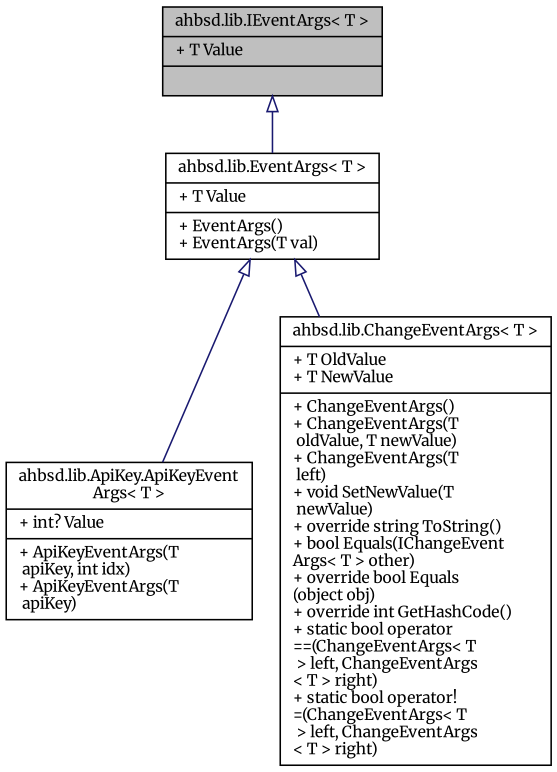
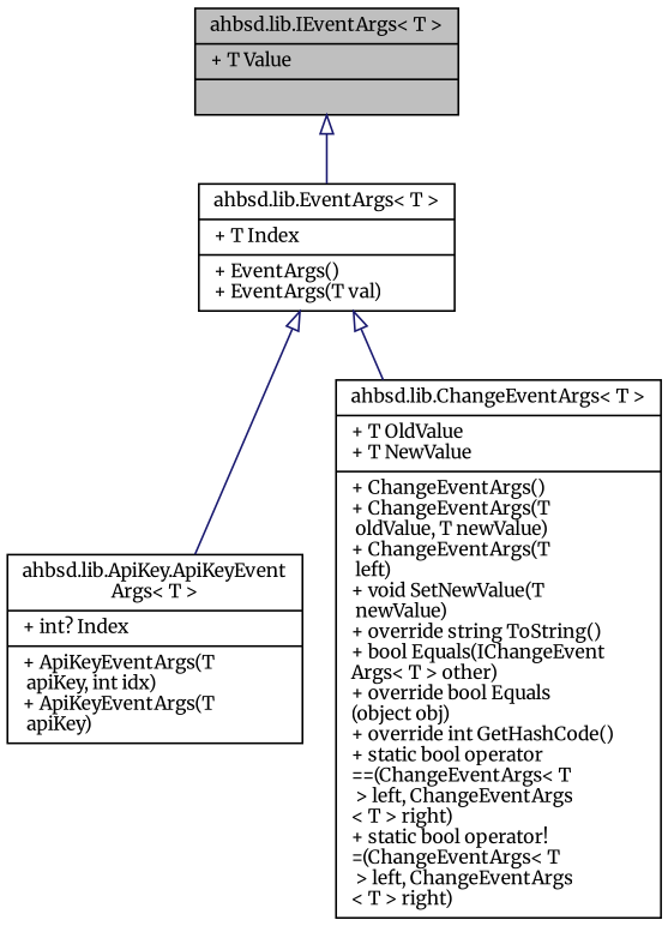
  digraph {
    fontname=Merriweather
    node [color=black fontname=Merriweather fontsize=10 shape=record]
    edge [arrowtail=onormal color=midnightblue dir=back fontname=Merriweather fontsize=10 labelfontname=Helvetica labelfontsize=10 style=solid]
    n1 [fillcolor=grey75 fontcolor=black height=0.2 label="{ahbsd.lib.IEventArgs\< T \>\n|+ T Value\l|}" style=filled width=0.4]
-   n2 [height=0.2 label="{ahbsd.lib.EventArgs\< T \>\n|+ T Value\l|+  EventArgs()\l+  EventArgs(T val)\l}" width=0.4]
-   n3 [height=0.2 label="{ahbsd.lib.ApiKey.ApiKeyEvent\lArgs\< T \>\n|+ int? Value\l|+  ApiKeyEventArgs(T\l apiKey, int idx)\l+  ApiKeyEventArgs(T\l apiKey)\l}" width=0.4]
+   n2 [height=0.2 label="{ahbsd.lib.EventArgs\< T \>\n|+ T Index\l|+  EventArgs()\l+  EventArgs(T val)\l}" width=0.4]
+   n3 [height=0.2 label="{ahbsd.lib.ApiKey.ApiKeyEvent\lArgs\< T \>\n|+ int? Index\l|+  ApiKeyEventArgs(T\l apiKey, int idx)\l+  ApiKeyEventArgs(T\l apiKey)\l}" width=0.4]
    n4 [height=0.2 label="{ahbsd.lib.ChangeEventArgs\< T \>\n|+ T OldValue\l+ T NewValue\l|+  ChangeEventArgs()\l+  ChangeEventArgs(T\l oldValue, T newValue)\l+  ChangeEventArgs(T\l left)\l+ void SetNewValue(T\l newValue)\l+ override string ToString()\l+ bool Equals(IChangeEvent\lArgs\< T \> other)\l+ override bool Equals\l(object obj)\l+ override int GetHashCode()\l+ static bool operator\l==(ChangeEventArgs\< T\l \> left, ChangeEventArgs\l\< T \> right)\l+ static bool operator!\l=(ChangeEventArgs\< T\l \> left, ChangeEventArgs\l\< T \> right)\l}" width=0.4]
    n1 -> n2
    n2 -> n3
    n2 -> n4
  }
